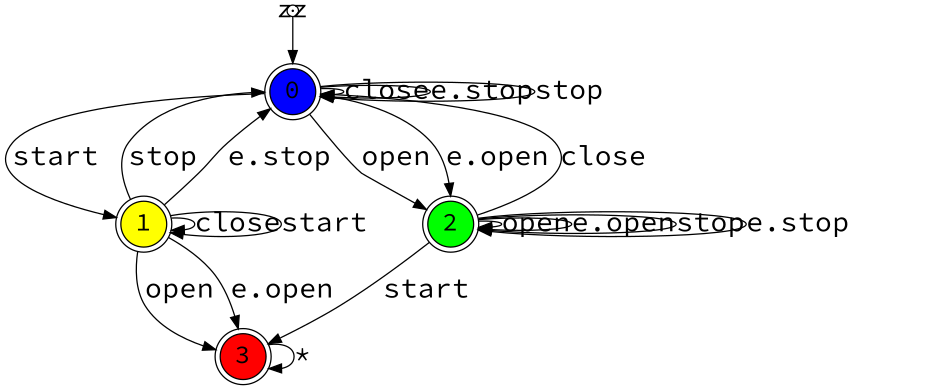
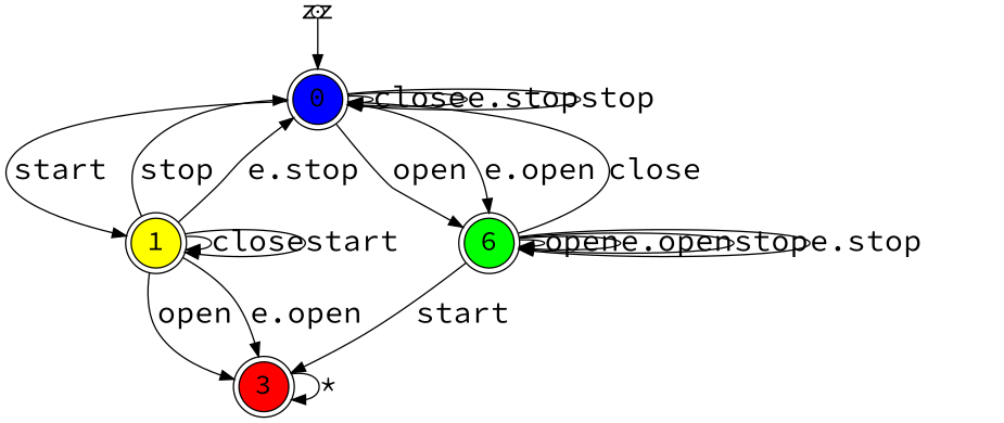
  digraph {
    pack=true
    rankdir=TB
    fontname="Source Code Pro"
    node [fixedsize=true fontsize=20 shape=doublecircle style=filled fontname="Source Code Pro"]
    edge [fontsize=22 fontname="Source Code Pro"]
    zz [fillcolor=black height=0 width=0]
    0 [fillcolor=blue height=0.5 width=0.5]
    1 [fillcolor=yellow height=0.5 width=0.5]
-   2 [fillcolor=green height=0.5 width=0.5]
+   2 [fillcolor=green height=0.5 width=0.5 label=6]
    3 [fillcolor=red height=0.5 width=0.5]
    zz -> 0
    0 -> 0 [label=close]
    0 -> 0 [label="e.stop"]
    0 -> 0 [label=stop]
    0 -> 1 [label=start]
    0 -> 2 [label=open]
    0 -> 2 [label="e.open"]
    1 -> 0 [label=stop]
    1 -> 0 [label="e.stop"]
    1 -> 1 [label=close]
    1 -> 1 [label=start]
    1 -> 3 [label=open]
    1 -> 3 [label="e.open"]
    2 -> 0 [label=close]
    2 -> 2 [label=open]
    2 -> 2 [label="e.open"]
    2 -> 2 [label=stop]
    2 -> 2 [label="e.stop"]
    2 -> 3 [label=start]
    3 -> 3 [label="*"]
  }
